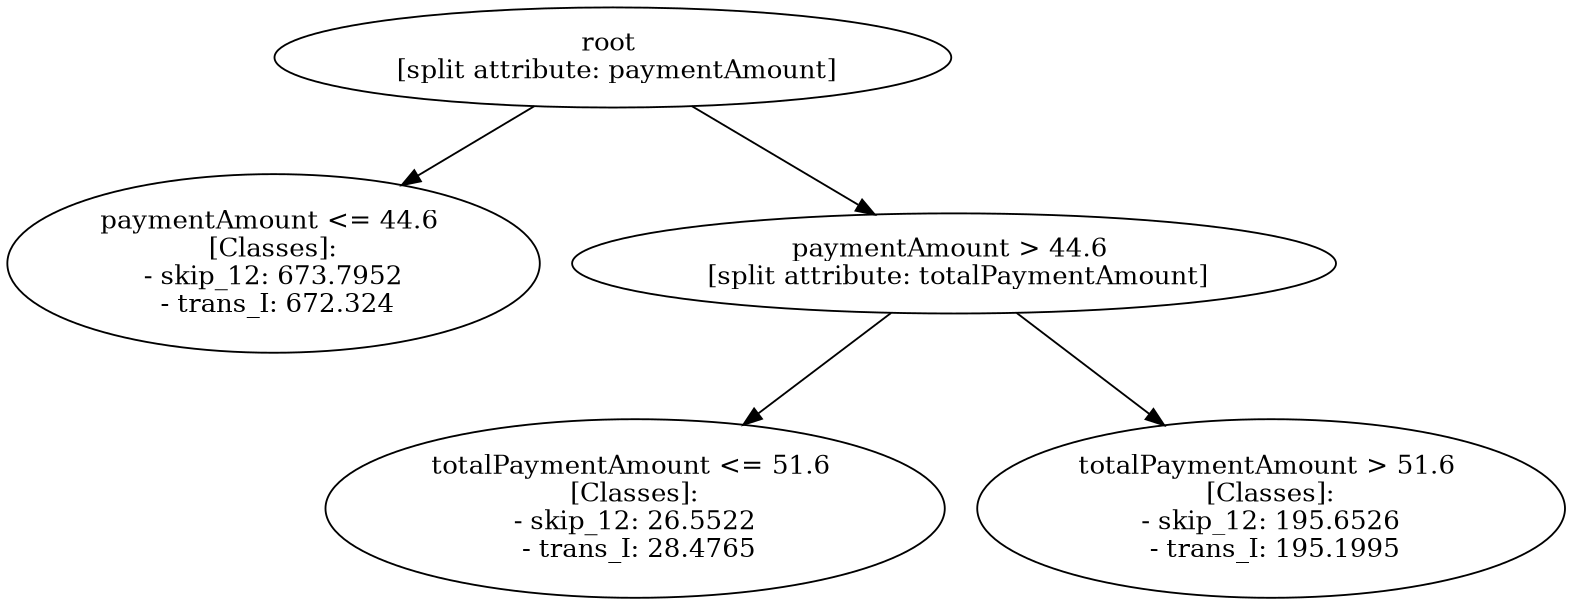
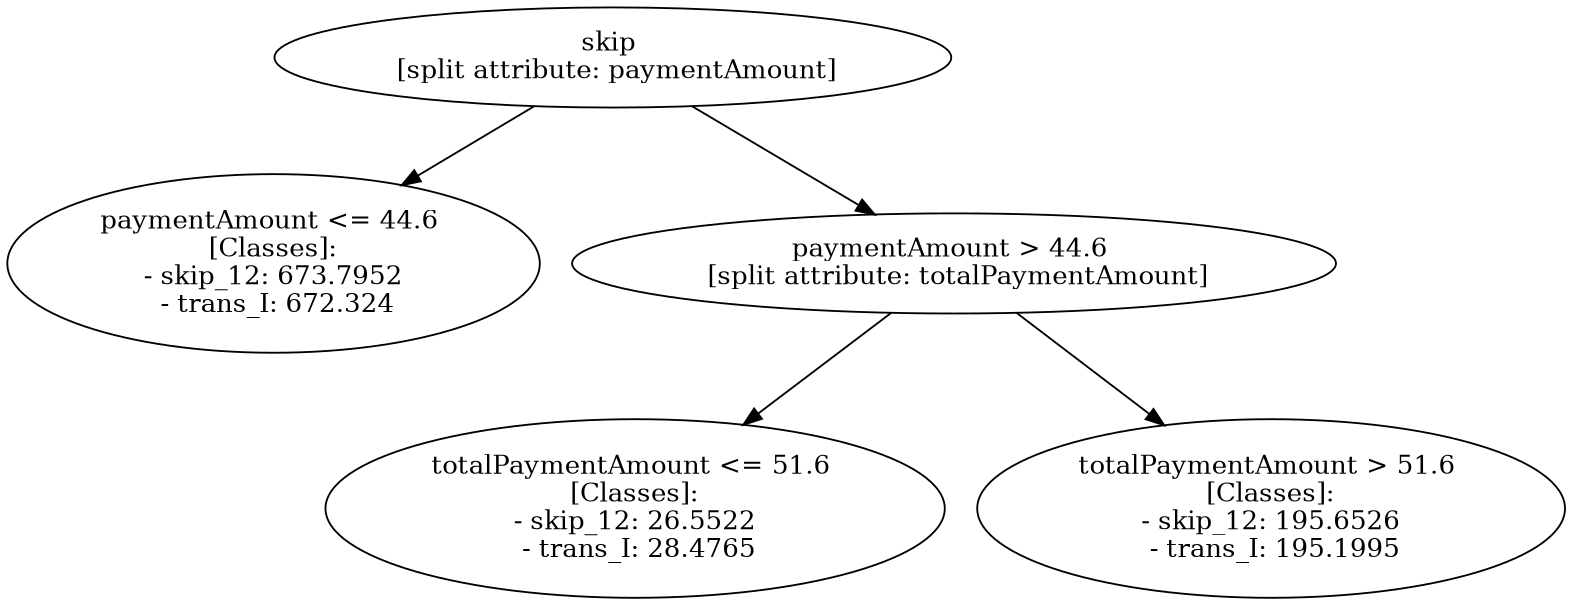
  digraph {
-   n1 [label="root \n [split attribute: paymentAmount]"]
+   n1 [label="skip \n [split attribute: paymentAmount]"]
    n2 [label="paymentAmount <= 44.6 \n [Classes]: \n - skip_12: 673.7952 \n - trans_I: 672.324"]
    n3 [label="paymentAmount > 44.6 \n [split attribute: totalPaymentAmount]"]
    n4 [label="totalPaymentAmount <= 51.6 \n [Classes]: \n - skip_12: 26.5522 \n - trans_I: 28.4765"]
    n5 [label="totalPaymentAmount > 51.6 \n [Classes]: \n - skip_12: 195.6526 \n - trans_I: 195.1995"]
    n1 -> n2
    n1 -> n3
    n3 -> n4
    n3 -> n5
  }
